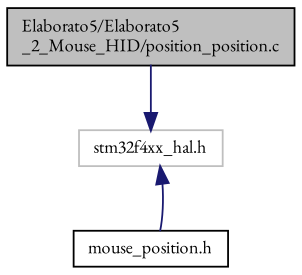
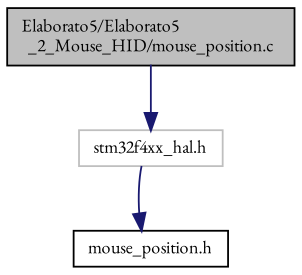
  digraph {
    fontname="EB Garamond"
    node [color=black fillcolor=white fontname="EB Garamond" fontsize=10 shape=record style=filled]
    edge [color=midnightblue fontname="EB Garamond" fontsize=10 labelfontname=Helvetica labelfontsize=10 style=solid]
-   n1 [fillcolor=grey75 fontcolor=black height=0.2 label="Elaborato5/Elaborato5\l_2_Mouse_HID/position_position.c" width=0.4]
+   n1 [fillcolor=grey75 fontcolor=black height=0.2 label="Elaborato5/Elaborato5\l_2_Mouse_HID/mouse_position.c" width=0.4]
    n2 [color=grey75 height=0.2 label="stm32f4xx_hal.h" width=0.4]
    n3 [height=0.2 label="mouse_position.h" width=0.4]
    n1 -> n2
-   n3 -> n2
+   n2 -> n3
  }
